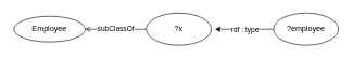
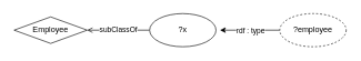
  <mxCell id="0" />
  <mxCell id="1" parent="0" />
- <mxCell id="2" value="Employee" style="ellipse;whiteSpace=wrap;html=1;" vertex="1" parent="1"><mxGeometry x="20" y="25" width="110" height="40" as="geometry" /></mxCell>
+ <mxCell id="2" value="Employee" style="rhombus;whiteSpace=wrap;html=1;" vertex="1" parent="1"><mxGeometry x="20" y="25" width="110" height="40" as="geometry" /></mxCell>
  <mxCell id="3" value="subClassOf" style="edgeStyle=orthogonalEdgeStyle;rounded=0;orthogonalLoop=1;jettySize=auto;html=1;entryX=1;entryY=0.5;entryDx=0;entryDy=0;endArrow=open;" edge="1" parent="1" source="4" target="2"><mxGeometry relative="1" as="geometry" /></mxCell>
  <mxCell id="4" value="?x" style="ellipse;whiteSpace=wrap;html=1;" vertex="1" parent="1"><mxGeometry x="224" y="20" width="100" height="50" as="geometry" /></mxCell>
  <mxCell id="5" value="rdf : type" style="edgeStyle=orthogonalEdgeStyle;rounded=0;orthogonalLoop=1;jettySize=auto;html=1;" edge="1" parent="1" source="6"><mxGeometry relative="1" as="geometry"><mxPoint x="330" y="45" as="targetPoint" /></mxGeometry></mxCell>
- <mxCell id="6" value="?employee" style="ellipse;whiteSpace=wrap;html=1;" vertex="1" parent="1"><mxGeometry x="420" y="20" width="100" height="50" as="geometry" /></mxCell>
+ <mxCell id="6" value="?employee" style="ellipse;whiteSpace=wrap;html=1;dashed=1;" vertex="1" parent="1"><mxGeometry x="420" y="20" width="100" height="50" as="geometry" /></mxCell>
